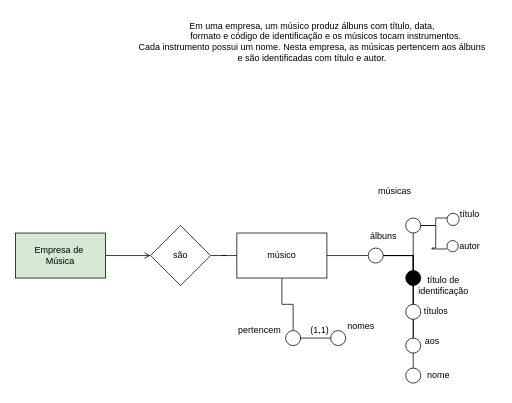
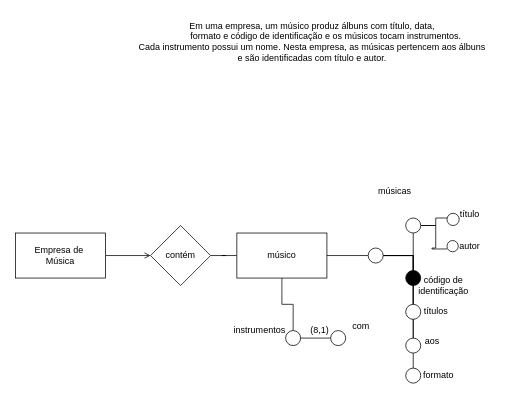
  <mxCell id="0" />
  <mxCell id="1" parent="0" />
  <mxCell id="2" value="" style="edgeStyle=orthogonalEdgeStyle;rounded=0;orthogonalLoop=1;jettySize=auto;html=1;endArrow=open;endFill=0;" edge="1" parent="1" source="3" target="5"><mxGeometry relative="1" as="geometry" /></mxCell>
- <mxCell id="3" value="Empresa de&amp;nbsp;&lt;br&gt;Música" style="rounded=0;whiteSpace=wrap;html=1;fillColor=#d5e8d4;" vertex="1" parent="1"><mxGeometry x="20" y="310" width="120" height="60" as="geometry" /></mxCell>
+ <mxCell id="3" value="Empresa de&amp;nbsp;&lt;br&gt;Música" style="rounded=0;whiteSpace=wrap;html=1;" vertex="1" parent="1"><mxGeometry x="20" y="310" width="120" height="60" as="geometry" /></mxCell>
  <mxCell id="4" value="" style="edgeStyle=orthogonalEdgeStyle;rounded=0;orthogonalLoop=1;jettySize=auto;html=1;endArrow=none;endFill=0;" edge="1" parent="1" source="5" target="7"><mxGeometry relative="1" as="geometry" /></mxCell>
- <mxCell id="5" value="são" style="rhombus;whiteSpace=wrap;html=1;rounded=0;" vertex="1" parent="1"><mxGeometry x="200" y="300" width="80" height="80" as="geometry" /></mxCell>
+ <mxCell id="5" value="contém" style="rhombus;whiteSpace=wrap;html=1;rounded=0;" vertex="1" parent="1"><mxGeometry x="200" y="300" width="80" height="80" as="geometry" /></mxCell>
  <mxCell id="6" value="" style="edgeStyle=orthogonalEdgeStyle;rounded=0;orthogonalLoop=1;jettySize=auto;html=1;endArrow=none;endFill=0;" edge="1" parent="1" source="7" target="9"><mxGeometry relative="1" as="geometry" /></mxCell>
  <mxCell id="7" value="músico" style="whiteSpace=wrap;html=1;rounded=0;" vertex="1" parent="1"><mxGeometry x="315" y="310" width="120" height="60" as="geometry" /></mxCell>
  <mxCell id="8" value="" style="edgeStyle=orthogonalEdgeStyle;rounded=0;orthogonalLoop=1;jettySize=auto;html=1;endArrow=none;endFill=0;" edge="1" parent="1" source="9" target="11"><mxGeometry relative="1" as="geometry" /></mxCell>
  <mxCell id="9" value="" style="ellipse;whiteSpace=wrap;html=1;rounded=0;" vertex="1" parent="1"><mxGeometry x="380" y="440" width="20" height="20" as="geometry" /></mxCell>
- <mxCell id="10" value="pertencem" style="text;html=1;align=center;verticalAlign=middle;resizable=0;points=[];autosize=1;strokeColor=none;fillColor=none;" vertex="1" parent="1"><mxGeometry x="300" y="425" width="90" height="30" as="geometry" /></mxCell>
+ <mxCell id="10" value="instrumentos" style="text;html=1;align=center;verticalAlign=middle;resizable=0;points=[];autosize=1;strokeColor=none;fillColor=none;" vertex="1" parent="1"><mxGeometry x="300" y="425" width="90" height="30" as="geometry" /></mxCell>
  <mxCell id="11" value="" style="ellipse;whiteSpace=wrap;html=1;rounded=0;" vertex="1" parent="1"><mxGeometry x="440" y="440" width="20" height="20" as="geometry" /></mxCell>
- <mxCell id="12" value="(1,1)" style="text;html=1;align=center;verticalAlign=middle;resizable=0;points=[];autosize=1;strokeColor=none;fillColor=none;" vertex="1" parent="1"><mxGeometry x="400" y="425" width="50" height="30" as="geometry" /></mxCell>
- <mxCell id="13" value="nomes" style="text;html=1;align=center;verticalAlign=middle;resizable=0;points=[];autosize=1;strokeColor=none;fillColor=none;" vertex="1" parent="1"><mxGeometry x="450" y="420" width="60" height="30" as="geometry" /></mxCell>
+ <mxCell id="12" value="(8,1)" style="text;html=1;align=center;verticalAlign=middle;resizable=0;points=[];autosize=1;strokeColor=none;fillColor=none;" vertex="1" parent="1"><mxGeometry x="400" y="425" width="50" height="30" as="geometry" /></mxCell>
+ <mxCell id="13" value="com" style="text;html=1;align=center;verticalAlign=middle;resizable=0;points=[];autosize=1;strokeColor=none;fillColor=none;" vertex="1" parent="1"><mxGeometry x="450" y="420" width="60" height="30" as="geometry" /></mxCell>
  <mxCell id="14" value="" style="edgeStyle=orthogonalEdgeStyle;rounded=0;orthogonalLoop=1;jettySize=auto;html=1;endArrow=none;endFill=0;" edge="1" parent="1" source="20" target="7"><mxGeometry relative="1" as="geometry" /></mxCell>
  <mxCell id="15" style="edgeStyle=orthogonalEdgeStyle;rounded=0;orthogonalLoop=1;jettySize=auto;html=1;endArrow=none;endFill=0;" edge="1" parent="1" source="20" target="24"><mxGeometry relative="1" as="geometry"><mxPoint x="550" y="310" as="targetPoint" /></mxGeometry></mxCell>
  <mxCell id="16" style="edgeStyle=orthogonalEdgeStyle;rounded=0;orthogonalLoop=1;jettySize=auto;html=1;endArrow=none;endFill=0;" edge="1" parent="1" source="20" target="30"><mxGeometry relative="1" as="geometry"><mxPoint x="550" y="380" as="targetPoint" /></mxGeometry></mxCell>
  <mxCell id="17" style="edgeStyle=orthogonalEdgeStyle;rounded=0;orthogonalLoop=1;jettySize=auto;html=1;endArrow=none;endFill=0;" edge="1" parent="1" source="20" target="32"><mxGeometry relative="1" as="geometry"><mxPoint x="530" y="400" as="targetPoint" /></mxGeometry></mxCell>
  <mxCell id="18" style="edgeStyle=orthogonalEdgeStyle;rounded=0;orthogonalLoop=1;jettySize=auto;html=1;endArrow=none;endFill=0;" edge="1" parent="1" source="20" target="35"><mxGeometry relative="1" as="geometry"><mxPoint x="550" y="470" as="targetPoint" /></mxGeometry></mxCell>
  <mxCell id="19" style="edgeStyle=orthogonalEdgeStyle;rounded=0;orthogonalLoop=1;jettySize=auto;html=1;endArrow=none;endFill=0;" edge="1" parent="1" source="20" target="37"><mxGeometry relative="1" as="geometry"><mxPoint x="550" y="500" as="targetPoint" /></mxGeometry></mxCell>
  <mxCell id="20" value="" style="ellipse;whiteSpace=wrap;html=1;rounded=0;" vertex="1" parent="1"><mxGeometry x="490" y="330" width="20" height="20" as="geometry" /></mxCell>
- <mxCell id="21" value="álbuns" style="text;html=1;align=center;verticalAlign=middle;resizable=0;points=[];autosize=1;strokeColor=none;fillColor=none;" vertex="1" parent="1"><mxGeometry x="480" y="300" width="60" height="30" as="geometry" /></mxCell>
  <mxCell id="22" style="edgeStyle=orthogonalEdgeStyle;rounded=0;orthogonalLoop=1;jettySize=auto;html=1;endArrow=none;endFill=0;entryX=0.308;entryY=0.385;entryDx=0;entryDy=0;entryPerimeter=0;" edge="1" parent="1" source="24" target="26"><mxGeometry relative="1" as="geometry"><mxPoint x="590" y="290" as="targetPoint" /></mxGeometry></mxCell>
  <mxCell id="23" style="edgeStyle=orthogonalEdgeStyle;rounded=0;orthogonalLoop=1;jettySize=auto;html=1;endArrow=none;endFill=0;entryX=0;entryY=0.75;entryDx=0;entryDy=0;entryPerimeter=0;" edge="1" parent="1" source="24" target="28"><mxGeometry relative="1" as="geometry"><mxPoint x="580" y="330" as="targetPoint" /></mxGeometry></mxCell>
  <mxCell id="24" value="" style="ellipse;whiteSpace=wrap;html=1;aspect=fixed;" vertex="1" parent="1"><mxGeometry x="540" y="290" width="20" height="20" as="geometry" /></mxCell>
  <mxCell id="25" value="músicas" style="text;html=1;align=center;verticalAlign=middle;resizable=0;points=[];autosize=1;strokeColor=none;fillColor=none;" vertex="1" parent="1"><mxGeometry x="490" y="240" width="70" height="30" as="geometry" /></mxCell>
  <mxCell id="26" value="" style="ellipse;whiteSpace=wrap;html=1;aspect=fixed;" vertex="1" parent="1"><mxGeometry x="595" y="283.75" width="16.25" height="16.25" as="geometry" /></mxCell>
  <mxCell id="27" value="título" style="text;html=1;align=center;verticalAlign=middle;resizable=0;points=[];autosize=1;strokeColor=none;fillColor=none;" vertex="1" parent="1"><mxGeometry x="600" y="270" width="50" height="30" as="geometry" /></mxCell>
  <mxCell id="28" value="" style="ellipse;whiteSpace=wrap;html=1;aspect=fixed;" vertex="1" parent="1"><mxGeometry x="595" y="320" width="15" height="15" as="geometry" /></mxCell>
  <mxCell id="29" value="autor" style="text;html=1;align=center;verticalAlign=middle;resizable=0;points=[];autosize=1;strokeColor=none;fillColor=none;" vertex="1" parent="1"><mxGeometry x="600" y="312.5" width="50" height="30" as="geometry" /></mxCell>
  <mxCell id="30" value="" style="ellipse;whiteSpace=wrap;html=1;aspect=fixed;fillColor=#000000;" vertex="1" parent="1"><mxGeometry x="540" y="360" width="20" height="20" as="geometry" /></mxCell>
- <mxCell id="31" value="título de &lt;br&gt;identificação" style="text;html=1;align=center;verticalAlign=middle;resizable=0;points=[];autosize=1;strokeColor=none;fillColor=none;" vertex="1" parent="1"><mxGeometry x="545" y="360" width="90" height="40" as="geometry" /></mxCell>
+ <mxCell id="31" value="código de &lt;br&gt;identificação" style="text;html=1;align=center;verticalAlign=middle;resizable=0;points=[];autosize=1;strokeColor=none;fillColor=none;" vertex="1" parent="1"><mxGeometry x="545" y="360" width="90" height="40" as="geometry" /></mxCell>
  <mxCell id="32" value="" style="ellipse;whiteSpace=wrap;html=1;aspect=fixed;fillColor=#FFFFFF;" vertex="1" parent="1"><mxGeometry x="540" y="405" width="20" height="20" as="geometry" /></mxCell>
  <mxCell id="33" value="títulos" style="text;html=1;align=center;verticalAlign=middle;resizable=0;points=[];autosize=1;strokeColor=none;fillColor=none;" vertex="1" parent="1"><mxGeometry x="550" y="400" width="60" height="30" as="geometry" /></mxCell>
  <mxCell id="34" value="Em uma empresa, um músico produz álbuns com título, data, &lt;br&gt;&amp;nbsp; &amp;nbsp; &amp;nbsp; &amp;nbsp; &amp;nbsp; &amp;nbsp; formato e código de identificação e os músicos tocam instrumentos.&amp;nbsp;&lt;br&gt;Cada instrumento possui um nome. Nesta empresa, as músicas pertencem aos álbuns &lt;br&gt;e são identificadas com título e autor." style="text;html=1;align=center;verticalAlign=middle;resizable=0;points=[];autosize=1;strokeColor=none;fillColor=none;" vertex="1" parent="1"><mxGeometry x="170" y="20" width="490" height="70" as="geometry" /></mxCell>
  <mxCell id="35" value="" style="ellipse;whiteSpace=wrap;html=1;aspect=fixed;fillColor=#FFFFFF;" vertex="1" parent="1"><mxGeometry x="540" y="450" width="20" height="20" as="geometry" /></mxCell>
  <mxCell id="36" value="aos" style="text;html=1;align=center;verticalAlign=middle;resizable=0;points=[];autosize=1;strokeColor=none;fillColor=none;" vertex="1" parent="1"><mxGeometry x="550" y="440" width="50" height="30" as="geometry" /></mxCell>
  <mxCell id="37" value="" style="ellipse;whiteSpace=wrap;html=1;aspect=fixed;fillColor=#FFFFFF;" vertex="1" parent="1"><mxGeometry x="540" y="490" width="20" height="20" as="geometry" /></mxCell>
- <mxCell id="38" value="&amp;nbsp; nome" style="text;html=1;align=center;verticalAlign=middle;resizable=0;points=[];autosize=1;strokeColor=none;fillColor=none;" vertex="1" parent="1"><mxGeometry x="545" y="485" width="70" height="30" as="geometry" /></mxCell>
+ <mxCell id="38" value="&amp;nbsp; formato" style="text;html=1;align=center;verticalAlign=middle;resizable=0;points=[];autosize=1;strokeColor=none;fillColor=none;" vertex="1" parent="1"><mxGeometry x="545" y="485" width="70" height="30" as="geometry" /></mxCell>
